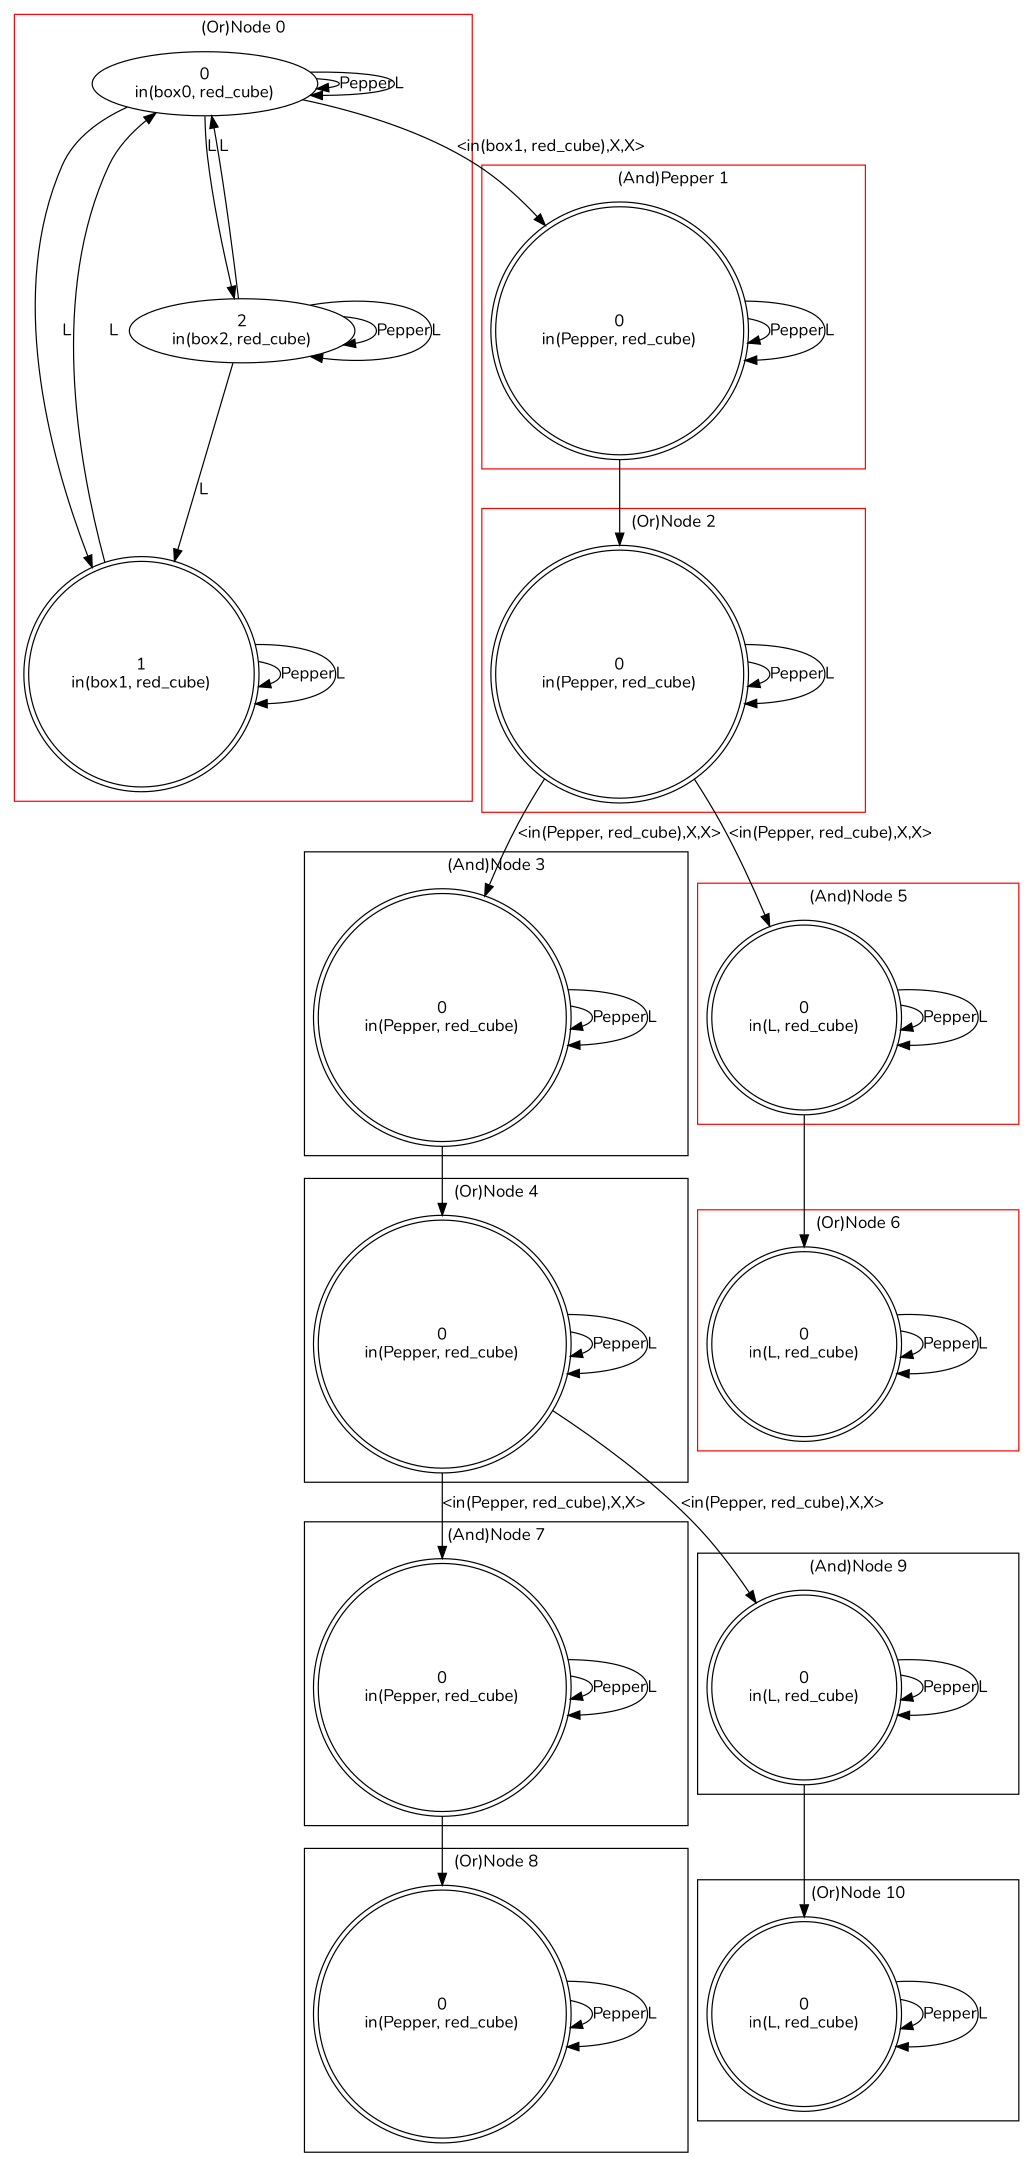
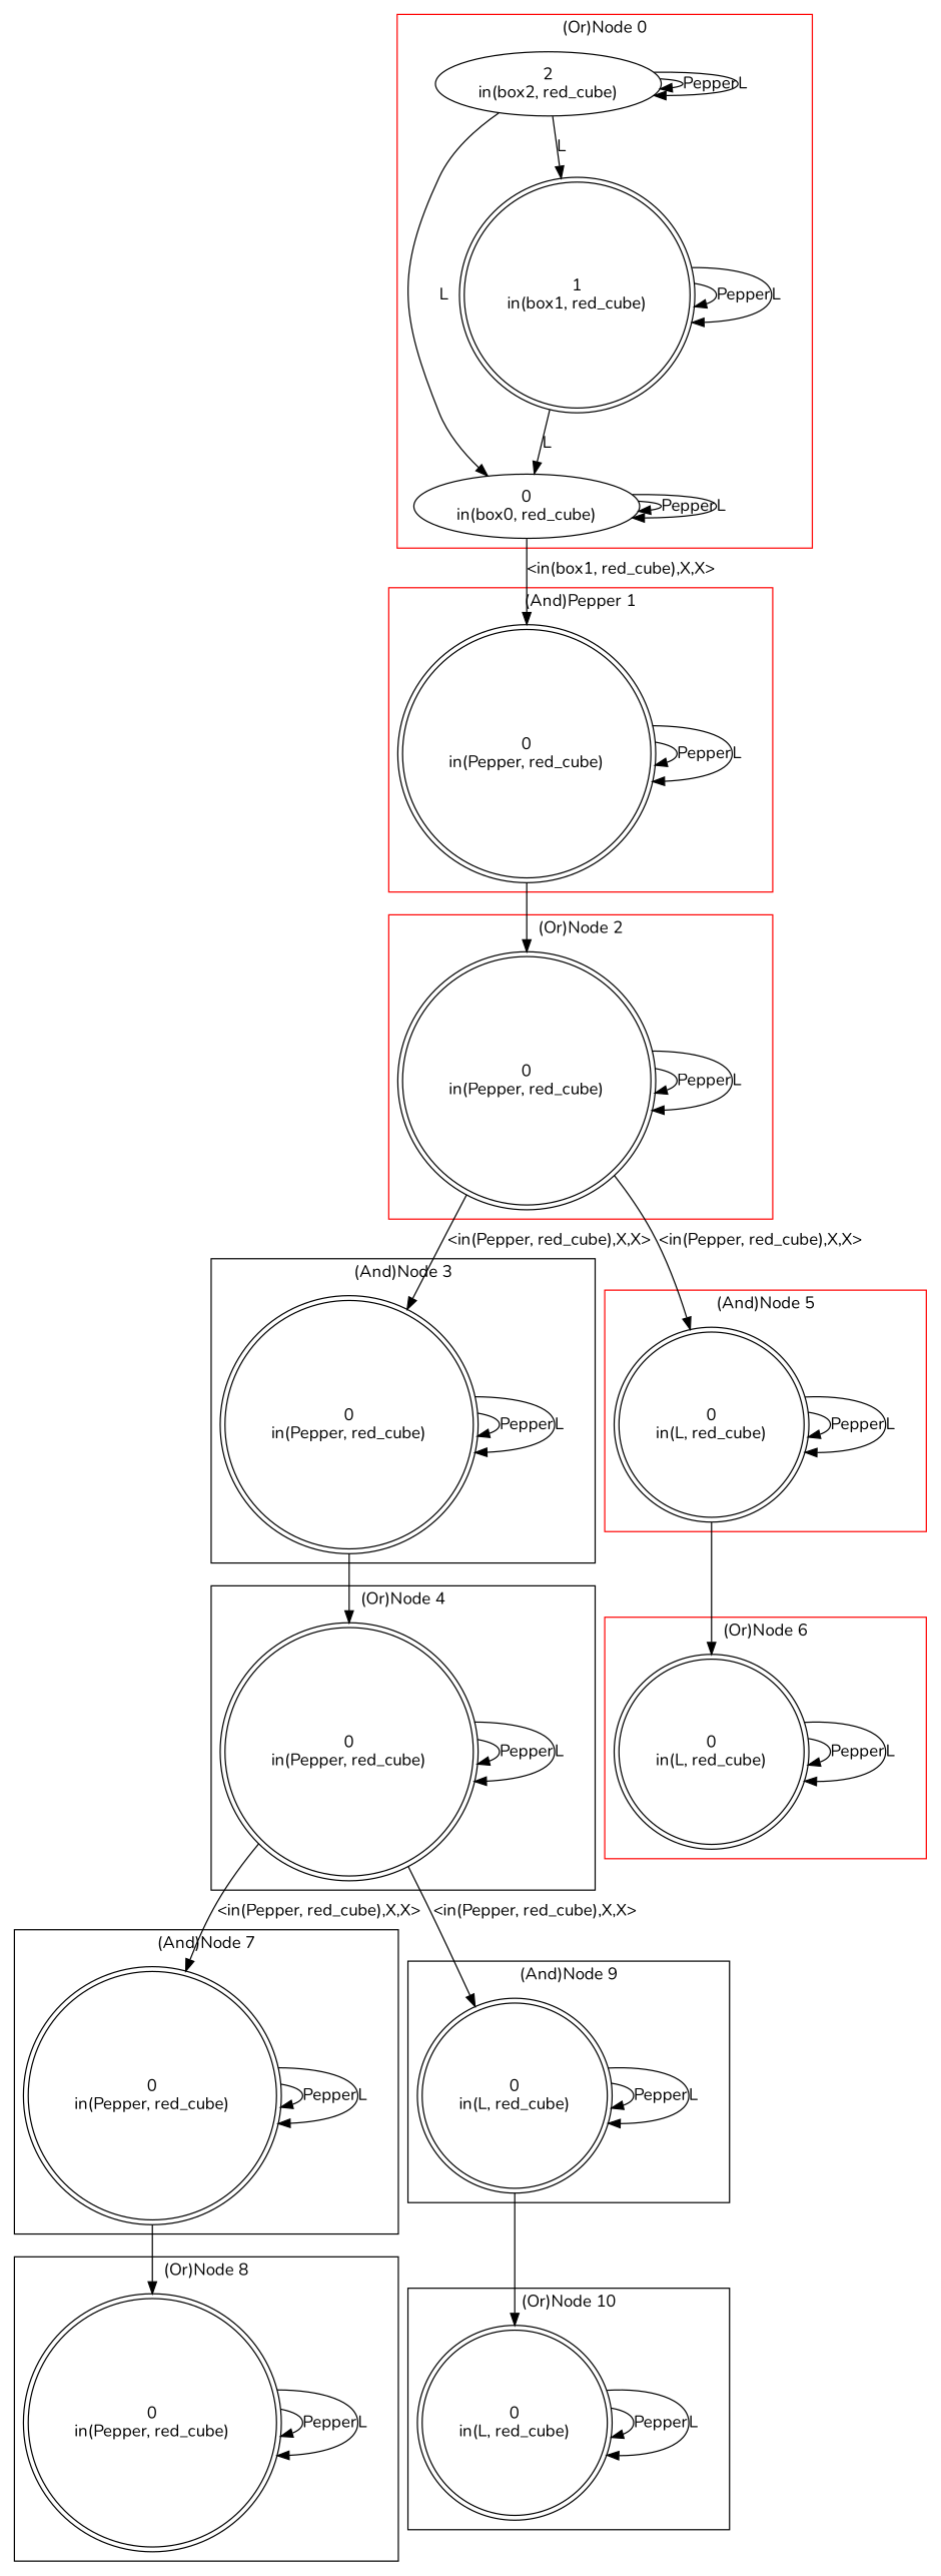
  digraph {
    compound=true
    fontname=Nunito
    node [fontname=Nunito shape=doublecircle]
    edge [fontname=Nunito]
    n1 [label="0\nin(box0, red_cube)" shape=""]
    n2 [label="1\nin(box1, red_cube)"]
    n3 [label="2\nin(box2, red_cube)" shape=""]
    n4 [label="0\nin(Pepper, red_cube)"]
    n5 [label="0\nin(Pepper, red_cube)"]
    n6 [label="0\nin(Pepper, red_cube)"]
    n7 [label="0\nin(Pepper, red_cube)"]
    n8 [label="0\nin(L, red_cube)"]
    n9 [label="0\nin(L, red_cube)"]
    n10 [label="0\nin(Pepper, red_cube)"]
    n11 [label="0\nin(Pepper, red_cube)"]
    n12 [label="0\nin(L, red_cube)"]
    n13 [label="0\nin(L, red_cube)"]
    subgraph cluster_1 {
      label="(Or)Node 0"
      pencolor=red
      n1
      n2
      n3
    }
    subgraph cluster_2 {
      label="(And)Pepper 1"
      pencolor=red
      n4
    }
    subgraph cluster_3 {
      label="(Or)Node 2"
      pencolor=red
      n5
    }
    subgraph cluster_4 {
      label="(And)Node 3"
      n6
    }
    subgraph cluster_5 {
      label="(Or)Node 4"
      n7
    }
    subgraph cluster_6 {
      label="(And)Node 5"
      pencolor=red
      n8
    }
    subgraph cluster_7 {
      label="(Or)Node 6"
      pencolor=red
      n9
    }
    subgraph cluster_8 {
      label="(And)Node 7"
      n10
    }
    subgraph cluster_9 {
      label="(Or)Node 8"
      n11
    }
    subgraph cluster_10 {
      label="(And)Node 9"
      n12
    }
    subgraph cluster_11 {
      label="(Or)Node 10"
      n13
    }
    n1 -> n1 [label=Pepper]
    n1 -> n1 [label=L]
-   n1 -> n2 [label=L]
-   n1 -> n3 [label=L]
    n1 -> n4 [label="<in(box1, red_cube),X,X>"]
    n2 -> n1 [label=L]
    n2 -> n2 [label=Pepper]
    n2 -> n2 [label=L]
    n3 -> n1 [label=L]
    n3 -> n2 [label=L]
    n3 -> n3 [label=Pepper]
    n3 -> n3 [label=L]
    n4 -> n4 [label=Pepper]
    n4 -> n4 [label=L]
    n4 -> n5
    n5 -> n5 [label=Pepper]
    n5 -> n5 [label=L]
    n5 -> n6 [label="<in(Pepper, red_cube),X,X>"]
    n5 -> n8 [label="<in(Pepper, red_cube),X,X>"]
    n6 -> n6 [label=Pepper]
    n6 -> n6 [label=L]
    n6 -> n7
    n7 -> n7 [label=Pepper]
    n7 -> n7 [label=L]
    n7 -> n10 [label="<in(Pepper, red_cube),X,X>"]
    n7 -> n12 [label="<in(Pepper, red_cube),X,X>"]
    n8 -> n8 [label=Pepper]
    n8 -> n8 [label=L]
    n8 -> n9
    n9 -> n9 [label=Pepper]
    n9 -> n9 [label=L]
    n10 -> n10 [label=Pepper]
    n10 -> n10 [label=L]
    n10 -> n11
    n11 -> n11 [label=Pepper]
    n11 -> n11 [label=L]
    n12 -> n12 [label=Pepper]
    n12 -> n12 [label=L]
    n12 -> n13
    n13 -> n13 [label=Pepper]
    n13 -> n13 [label=L]
  }
